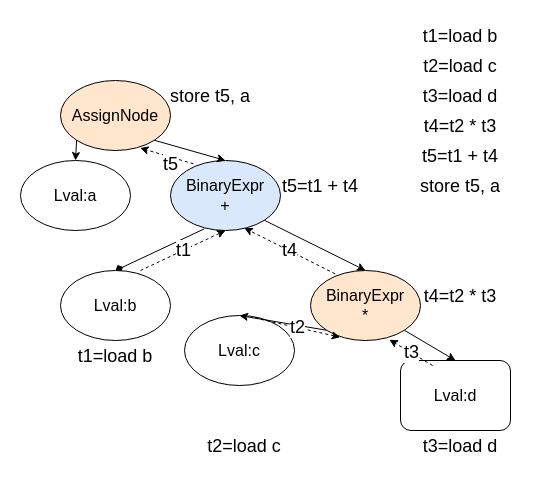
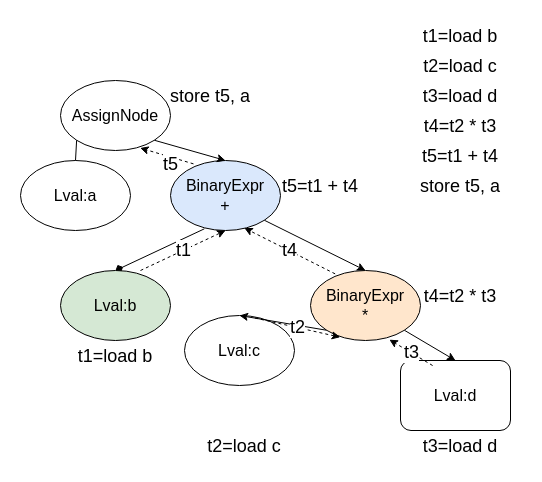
  <mxCell id="0" />
  <mxCell id="1" parent="0" />
- <mxCell id="2" value="AssignNode" style="ellipse;whiteSpace=wrap;html=1;fontSize=16;fillColor=#ffe6cc;" vertex="1" parent="1"><mxGeometry x="60" y="80" width="110" height="70" as="geometry" /></mxCell>
+ <mxCell id="2" value="AssignNode" style="ellipse;whiteSpace=wrap;html=1;fontSize=16;" vertex="1" parent="1"><mxGeometry x="60" y="80" width="110" height="70" as="geometry" /></mxCell>
  <mxCell id="3" value="Lval:a" style="ellipse;whiteSpace=wrap;html=1;fontSize=16;" vertex="1" parent="1"><mxGeometry x="20" y="160" width="110" height="70" as="geometry" /></mxCell>
- <mxCell id="4" value="" style="endArrow=classic;html=1;fontSize=16;exitX=0;exitY=1;exitDx=0;exitDy=0;entryX=0.5;entryY=0;entryDx=0;entryDy=0;" edge="1" parent="1" source="2" target="3"><mxGeometry width="50" height="50" relative="1" as="geometry"><mxPoint x="250" y="210" as="sourcePoint" /><mxPoint x="300" y="160" as="targetPoint" /></mxGeometry></mxCell>
+ <mxCell id="4" value="" style="endArrow=none;html=1;fontSize=16;exitX=0;exitY=1;exitDx=0;exitDy=0;entryX=0.5;entryY=0;entryDx=0;entryDy=0;" edge="1" parent="1" source="2" target="3"><mxGeometry width="50" height="50" relative="1" as="geometry"><mxPoint x="250" y="210" as="sourcePoint" /><mxPoint x="300" y="160" as="targetPoint" /></mxGeometry></mxCell>
  <mxCell id="5" value="BinaryExpr&lt;br&gt;+" style="ellipse;whiteSpace=wrap;html=1;fontSize=16;fillColor=#dae8fc;" vertex="1" parent="1"><mxGeometry x="170" y="160" width="110" height="70" as="geometry" /></mxCell>
  <mxCell id="6" value="" style="endArrow=classic;html=1;fontSize=16;exitX=1;exitY=1;exitDx=0;exitDy=0;entryX=0.5;entryY=0;entryDx=0;entryDy=0;" edge="1" parent="1" source="2" target="5"><mxGeometry width="50" height="50" relative="1" as="geometry"><mxPoint x="250" y="210" as="sourcePoint" /><mxPoint x="300" y="160" as="targetPoint" /></mxGeometry></mxCell>
  <mxCell id="7" value="" style="endArrow=diamond;html=1;fontSize=16;exitX=0.308;exitY=0.976;exitDx=0;exitDy=0;exitPerimeter=0;entryX=0.5;entryY=0;entryDx=0;entryDy=0;" edge="1" parent="1" source="5" target="8"><mxGeometry width="50" height="50" relative="1" as="geometry"><mxPoint x="250" y="210" as="sourcePoint" /><mxPoint x="120" y="270" as="targetPoint" /></mxGeometry></mxCell>
- <mxCell id="8" value="Lval:b" style="ellipse;whiteSpace=wrap;html=1;fontSize=16;" vertex="1" parent="1"><mxGeometry x="60" y="270" width="110" height="70" as="geometry" /></mxCell>
+ <mxCell id="8" value="Lval:b" style="ellipse;whiteSpace=wrap;html=1;fontSize=16;fillColor=#d5e8d4;" vertex="1" parent="1"><mxGeometry x="60" y="270" width="110" height="70" as="geometry" /></mxCell>
  <mxCell id="9" value="BinaryExpr&lt;br&gt;*" style="ellipse;whiteSpace=wrap;html=1;fontSize=16;fillColor=#ffe6cc;" vertex="1" parent="1"><mxGeometry x="310" y="270" width="110" height="70" as="geometry" /></mxCell>
  <mxCell id="10" value="" style="endArrow=classic;html=1;fontSize=16;exitX=1;exitY=1;exitDx=0;exitDy=0;entryX=0.5;entryY=0;entryDx=0;entryDy=0;" edge="1" parent="1" source="5" target="9"><mxGeometry width="50" height="50" relative="1" as="geometry"><mxPoint x="250" y="210" as="sourcePoint" /><mxPoint x="300" y="160" as="targetPoint" /></mxGeometry></mxCell>
  <mxCell id="11" value="Lval:c" style="ellipse;whiteSpace=wrap;html=1;fontSize=16;" vertex="1" parent="1"><mxGeometry x="184" y="315" width="110" height="70" as="geometry" /></mxCell>
  <mxCell id="12" value="Lval:d" style="whiteSpace=wrap;html=1;fontSize=16;rounded=1;" vertex="1" parent="1"><mxGeometry x="400" y="360" width="110" height="70" as="geometry" /></mxCell>
  <mxCell id="13" value="" style="endArrow=classic;html=1;fontSize=22;exitX=0;exitY=1;exitDx=0;exitDy=0;entryX=0.5;entryY=0;entryDx=0;entryDy=0;" edge="1" parent="1" source="9" target="11"><mxGeometry width="50" height="50" relative="1" as="geometry"><mxPoint x="250" y="220" as="sourcePoint" /><mxPoint x="300" y="170" as="targetPoint" /></mxGeometry></mxCell>
  <mxCell id="14" value="" style="endArrow=classic;html=1;fontSize=22;exitX=1;exitY=1;exitDx=0;exitDy=0;entryX=0.5;entryY=0;entryDx=0;entryDy=0;" edge="1" parent="1" source="9" target="12"><mxGeometry width="50" height="50" relative="1" as="geometry"><mxPoint x="250" y="220" as="sourcePoint" /><mxPoint x="300" y="170" as="targetPoint" /></mxGeometry></mxCell>
  <mxCell id="15" value="&lt;font style=&quot;font-size: 18px&quot;&gt;t2=load c&lt;/font&gt;" style="text;html=1;strokeColor=none;fillColor=none;align=center;verticalAlign=middle;whiteSpace=wrap;rounded=0;fontSize=22;" vertex="1" parent="1"><mxGeometry x="184" y="430" width="120" height="30" as="geometry" /></mxCell>
  <mxCell id="16" value="t2" style="endArrow=classic;html=1;fontSize=18;exitX=0.641;exitY=0.036;exitDx=0;exitDy=0;exitPerimeter=0;entryX=0.27;entryY=0.953;entryDx=0;entryDy=0;entryPerimeter=0;dashed=1;" edge="1" parent="1" source="11" target="9"><mxGeometry width="50" height="50" relative="1" as="geometry"><mxPoint x="280" y="200" as="sourcePoint" /><mxPoint x="330" y="150" as="targetPoint" /></mxGeometry></mxCell>
  <mxCell id="17" value="&lt;font style=&quot;font-size: 18px&quot;&gt;t3=load d&lt;/font&gt;" style="text;html=1;strokeColor=none;fillColor=none;align=center;verticalAlign=middle;whiteSpace=wrap;rounded=0;fontSize=22;" vertex="1" parent="1"><mxGeometry x="400" y="430" width="120" height="30" as="geometry" /></mxCell>
  <mxCell id="18" value="t3" style="endArrow=classic;html=1;fontSize=18;exitX=0.292;exitY=0.072;exitDx=0;exitDy=0;exitPerimeter=0;entryX=0.717;entryY=0.988;entryDx=0;entryDy=0;entryPerimeter=0;dashed=1;" edge="1" parent="1" source="12" target="9"><mxGeometry width="50" height="50" relative="1" as="geometry"><mxPoint x="274.51" y="372.52" as="sourcePoint" /><mxPoint x="349.7" y="346.71" as="targetPoint" /></mxGeometry></mxCell>
  <mxCell id="19" value="&lt;font style=&quot;font-size: 18px&quot;&gt;t4=t2 * t3&lt;/font&gt;" style="text;html=1;strokeColor=none;fillColor=none;align=center;verticalAlign=middle;whiteSpace=wrap;rounded=0;fontSize=22;" vertex="1" parent="1"><mxGeometry x="400" y="280" width="120" height="30" as="geometry" /></mxCell>
  <mxCell id="20" value="t4" style="endArrow=classic;html=1;fontSize=18;exitX=0.224;exitY=0.048;exitDx=0;exitDy=0;entryX=0.671;entryY=0.964;entryDx=0;entryDy=0;entryPerimeter=0;dashed=1;exitPerimeter=0;" edge="1" parent="1" source="9" target="5"><mxGeometry width="50" height="50" relative="1" as="geometry"><mxPoint x="274.51" y="372.52" as="sourcePoint" /><mxPoint x="349.7" y="346.71" as="targetPoint" /></mxGeometry></mxCell>
  <mxCell id="21" value="&lt;font style=&quot;font-size: 18px&quot;&gt;t1=load b&lt;/font&gt;" style="text;html=1;strokeColor=none;fillColor=none;align=center;verticalAlign=middle;whiteSpace=wrap;rounded=0;fontSize=22;" vertex="1" parent="1"><mxGeometry x="55" y="340" width="120" height="30" as="geometry" /></mxCell>
  <mxCell id="22" value="t1" style="endArrow=classic;html=1;fontSize=18;entryX=0.5;entryY=1;entryDx=0;entryDy=0;dashed=1;" edge="1" parent="1" target="5"><mxGeometry width="50" height="50" relative="1" as="geometry"><mxPoint x="140" y="270" as="sourcePoint" /><mxPoint x="349.7" y="346.71" as="targetPoint" /></mxGeometry></mxCell>
  <mxCell id="23" value="&lt;font style=&quot;font-size: 18px&quot;&gt;t5=t1 + t4&lt;/font&gt;" style="text;html=1;strokeColor=none;fillColor=none;align=center;verticalAlign=middle;whiteSpace=wrap;rounded=0;fontSize=22;" vertex="1" parent="1"><mxGeometry x="260" y="170" width="120" height="30" as="geometry" /></mxCell>
  <mxCell id="24" value="&lt;font style=&quot;font-size: 18px&quot;&gt;store t5, a&lt;/font&gt;" style="text;html=1;strokeColor=none;fillColor=none;align=center;verticalAlign=middle;whiteSpace=wrap;rounded=0;fontSize=22;" vertex="1" parent="1"><mxGeometry x="150" y="80" width="120" height="30" as="geometry" /></mxCell>
  <mxCell id="25" value="t5" style="endArrow=classic;html=1;fontSize=18;entryX=0.724;entryY=0.964;entryDx=0;entryDy=0;dashed=1;exitX=0.209;exitY=0.048;exitDx=0;exitDy=0;entryPerimeter=0;exitPerimeter=0;" edge="1" parent="1" source="5" target="2"><mxGeometry x="-0.208" y="7" width="50" height="50" relative="1" as="geometry"><mxPoint x="150" y="280" as="sourcePoint" /><mxPoint x="235" y="240" as="targetPoint" /><mxPoint as="offset" /></mxGeometry></mxCell>
  <mxCell id="26" value="&lt;font style=&quot;font-size: 18px&quot;&gt;t1=load b&lt;/font&gt;" style="text;html=1;strokeColor=none;fillColor=none;align=center;verticalAlign=middle;whiteSpace=wrap;rounded=0;fontSize=22;" vertex="1" parent="1"><mxGeometry x="400" y="20" width="120" height="30" as="geometry" /></mxCell>
  <mxCell id="27" value="&lt;font style=&quot;font-size: 18px&quot;&gt;t2=load c&lt;/font&gt;" style="text;html=1;strokeColor=none;fillColor=none;align=center;verticalAlign=middle;whiteSpace=wrap;rounded=0;fontSize=22;" vertex="1" parent="1"><mxGeometry x="400" y="50" width="120" height="30" as="geometry" /></mxCell>
  <mxCell id="28" value="&lt;font style=&quot;font-size: 18px&quot;&gt;t3=load d&lt;/font&gt;" style="text;html=1;strokeColor=none;fillColor=none;align=center;verticalAlign=middle;whiteSpace=wrap;rounded=0;fontSize=22;" vertex="1" parent="1"><mxGeometry x="400" y="80" width="120" height="30" as="geometry" /></mxCell>
  <mxCell id="29" value="&lt;font style=&quot;font-size: 18px&quot;&gt;t4=t2 * t3&lt;/font&gt;" style="text;html=1;strokeColor=none;fillColor=none;align=center;verticalAlign=middle;whiteSpace=wrap;rounded=0;fontSize=22;" vertex="1" parent="1"><mxGeometry x="400" y="110" width="120" height="30" as="geometry" /></mxCell>
  <mxCell id="30" value="&lt;font style=&quot;font-size: 18px&quot;&gt;t5=t1 + t4&lt;/font&gt;" style="text;html=1;strokeColor=none;fillColor=none;align=center;verticalAlign=middle;whiteSpace=wrap;rounded=0;fontSize=22;" vertex="1" parent="1"><mxGeometry x="400" y="140" width="120" height="30" as="geometry" /></mxCell>
  <mxCell id="31" value="&lt;font style=&quot;font-size: 18px&quot;&gt;store t5, a&lt;/font&gt;" style="text;html=1;strokeColor=none;fillColor=none;align=center;verticalAlign=middle;whiteSpace=wrap;rounded=0;fontSize=22;" vertex="1" parent="1"><mxGeometry x="400" y="170" width="120" height="30" as="geometry" /></mxCell>
